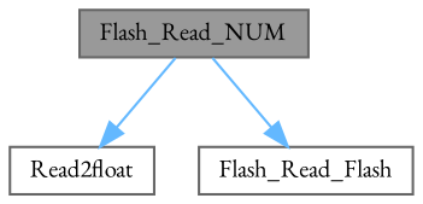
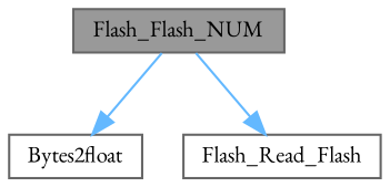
  digraph {
    fontname="EB Garamond"
    rankdir=TB
    node [color=grey40 fillcolor=white fontname="EB Garamond" fontsize=10 shape=box style=filled]
    edge [color=steelblue1 fontname="EB Garamond" fontsize=10 labelfontname=Helvetica labelfontsize=10 style=solid]
-   n1 [color=gray40 fillcolor=grey60 fontcolor=black height=0.2 label=Flash_Read_NUM width=0.4]
-   n2 [height=0.2 label=Read2float width=0.4]
+   n1 [color=gray40 fillcolor=grey60 fontcolor=black height=0.2 label=Flash_Flash_NUM width=0.4]
+   n2 [height=0.2 label=Bytes2float width=0.4]
    n3 [height=0.2 label=Flash_Read_Flash width=0.4]
    n1 -> n2
    n1 -> n3
  }
